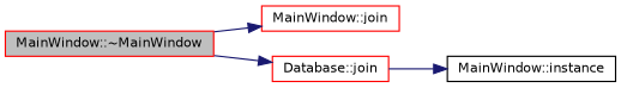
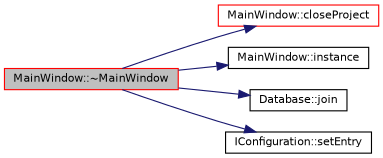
  digraph {
    fontname="DejaVu Sans"
    rankdir=LR
    node [color=red fillcolor=white fontname="DejaVu Sans" fontsize=10 shape=record style=filled]
    edge [color=midnightblue fontname="DejaVu Sans" fontsize=10 labelfontname=Helvetica labelfontsize=10 style=solid]
    n1 [fillcolor=grey75 fontcolor=black height=0.2 label="MainWindow::~MainWindow" width=0.4]
-   n2 [height=0.2 label="MainWindow::join" width=0.4]
+   n2 [height=0.2 label="MainWindow::closeProject" width=0.4]
    n3 [color=black height=0.2 label="MainWindow::instance" width=0.4]
-   n4 [height=0.2 label="Database::join" width=0.4]
+   n4 [color=black height=0.2 label="Database::join" width=0.4]
+   n5 [color=black height=0.2 label="IConfiguration::setEntry" width=0.4]
    n1 -> n2
-   n4 -> n3
+   n1 -> n3
    n1 -> n4
+   n1 -> n5
  }
